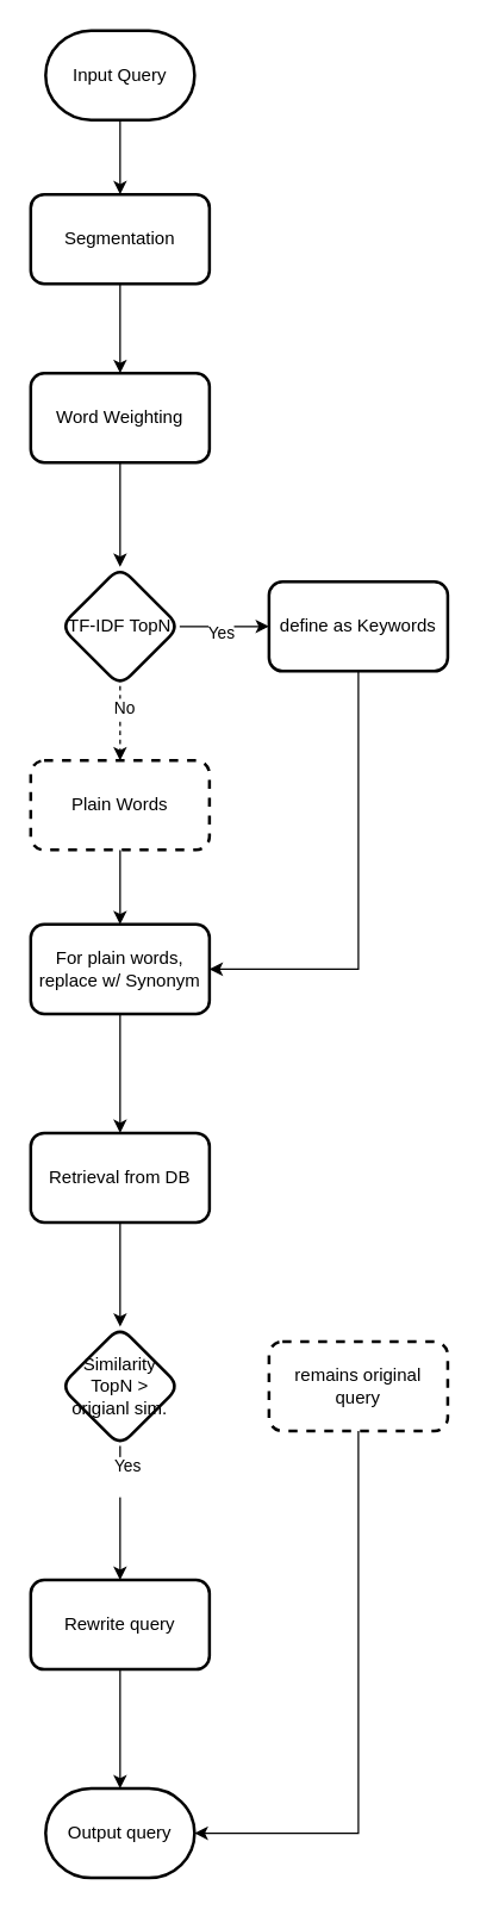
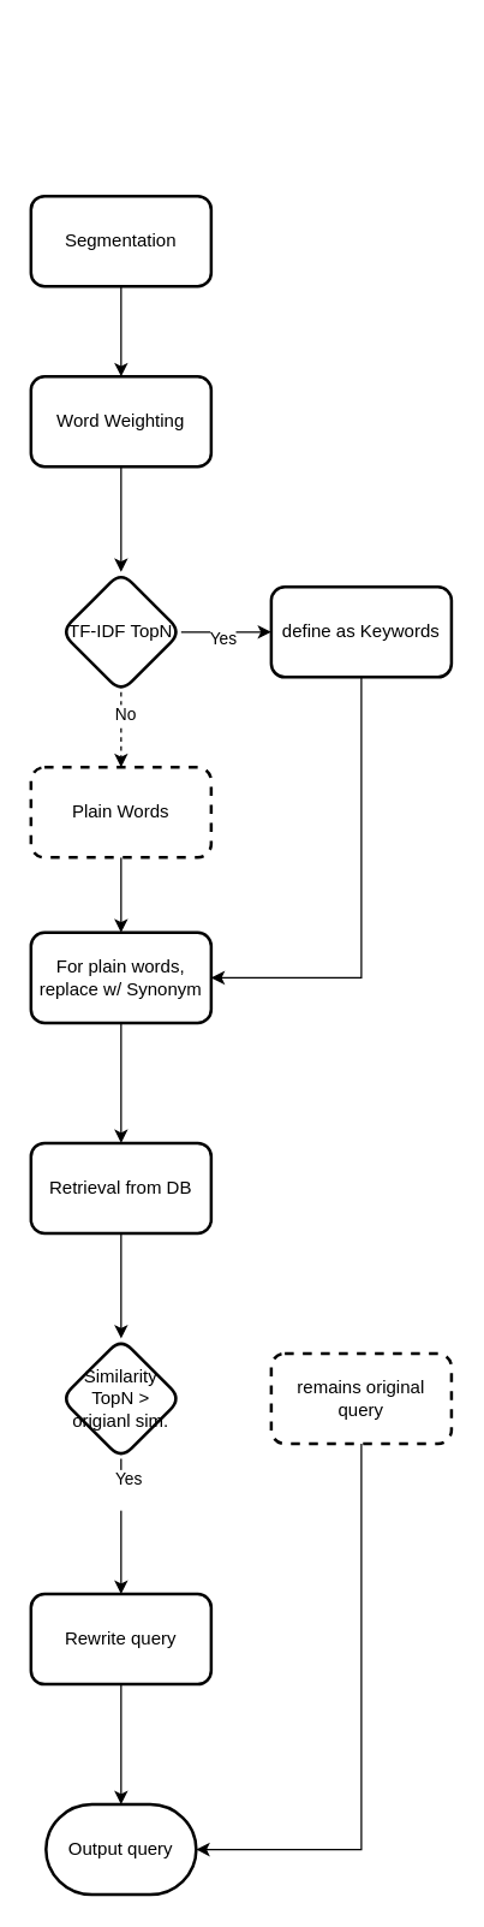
  <mxCell id="0" />
  <mxCell id="1" parent="0" />
- <mxCell id="2" value="" style="edgeStyle=orthogonalEdgeStyle;rounded=0;orthogonalLoop=1;jettySize=auto;html=1;" edge="1" parent="1" source="3" target="5"><mxGeometry relative="1" as="geometry" /></mxCell>
- <mxCell id="3" value="Input Query" style="strokeWidth=2;html=1;shape=mxgraph.flowchart.terminator;whiteSpace=wrap;" vertex="1" parent="1"><mxGeometry x="30" y="20" width="100" height="60" as="geometry" /></mxCell>
  <mxCell id="4" value="" style="edgeStyle=orthogonalEdgeStyle;rounded=0;orthogonalLoop=1;jettySize=auto;html=1;" edge="1" parent="1" source="5" target="7"><mxGeometry relative="1" as="geometry" /></mxCell>
  <mxCell id="5" value="Segmentation" style="rounded=1;whiteSpace=wrap;html=1;strokeWidth=2;" vertex="1" parent="1"><mxGeometry x="20" y="130" width="120" height="60" as="geometry" /></mxCell>
  <mxCell id="6" value="" style="edgeStyle=orthogonalEdgeStyle;rounded=0;orthogonalLoop=1;jettySize=auto;html=1;" edge="1" parent="1" source="7" target="12"><mxGeometry relative="1" as="geometry" /></mxCell>
  <mxCell id="7" value="Word Weighting" style="rounded=1;whiteSpace=wrap;html=1;strokeWidth=2;" vertex="1" parent="1"><mxGeometry x="20" y="250" width="120" height="60" as="geometry" /></mxCell>
  <mxCell id="8" value="" style="edgeStyle=orthogonalEdgeStyle;rounded=0;orthogonalLoop=1;jettySize=auto;html=1;" edge="1" parent="1" source="12" target="14"><mxGeometry relative="1" as="geometry" /></mxCell>
  <mxCell id="9" value="Yes" style="edgeLabel;html=1;align=center;verticalAlign=middle;resizable=0;points=[];" vertex="1" connectable="0" parent="8"><mxGeometry x="-0.107" y="-4" relative="1" as="geometry"><mxPoint as="offset" /></mxGeometry></mxCell>
  <mxCell id="10" value="" style="edgeStyle=orthogonalEdgeStyle;rounded=0;orthogonalLoop=1;jettySize=auto;html=1;dashed=1;" edge="1" parent="1" source="12" target="16"><mxGeometry relative="1" as="geometry" /></mxCell>
  <mxCell id="11" value="No" style="edgeLabel;html=1;align=center;verticalAlign=middle;resizable=0;points=[];" vertex="1" connectable="0" parent="10"><mxGeometry x="-0.444" y="2" relative="1" as="geometry"><mxPoint as="offset" /></mxGeometry></mxCell>
  <mxCell id="12" value="TF-IDF TopN" style="rhombus;whiteSpace=wrap;html=1;rounded=1;strokeWidth=2;" vertex="1" parent="1"><mxGeometry x="40" y="380" width="80" height="80" as="geometry" /></mxCell>
  <mxCell id="13" style="edgeStyle=orthogonalEdgeStyle;rounded=0;orthogonalLoop=1;jettySize=auto;html=1;exitX=0.5;exitY=1;exitDx=0;exitDy=0;entryX=1;entryY=0.5;entryDx=0;entryDy=0;" edge="1" parent="1" source="14" target="18"><mxGeometry relative="1" as="geometry" /></mxCell>
  <mxCell id="14" value="define as Keywords" style="whiteSpace=wrap;html=1;rounded=1;strokeWidth=2;" vertex="1" parent="1"><mxGeometry x="180" y="390" width="120" height="60" as="geometry" /></mxCell>
  <mxCell id="15" value="" style="edgeStyle=orthogonalEdgeStyle;rounded=0;orthogonalLoop=1;jettySize=auto;html=1;" edge="1" parent="1" source="16" target="18"><mxGeometry relative="1" as="geometry" /></mxCell>
  <mxCell id="16" value="Plain Words" style="whiteSpace=wrap;html=1;rounded=1;strokeWidth=2;dashed=1;" vertex="1" parent="1"><mxGeometry x="20" y="510" width="120" height="60" as="geometry" /></mxCell>
  <mxCell id="17" value="" style="edgeStyle=orthogonalEdgeStyle;rounded=0;orthogonalLoop=1;jettySize=auto;html=1;" edge="1" parent="1" source="18" target="20"><mxGeometry relative="1" as="geometry" /></mxCell>
  <mxCell id="18" value="For plain words, replace w/ Synonym" style="whiteSpace=wrap;html=1;rounded=1;strokeWidth=2;" vertex="1" parent="1"><mxGeometry x="20" y="620" width="120" height="60" as="geometry" /></mxCell>
  <mxCell id="19" value="" style="edgeStyle=orthogonalEdgeStyle;rounded=0;orthogonalLoop=1;jettySize=auto;html=1;" edge="1" parent="1" source="20" target="23"><mxGeometry relative="1" as="geometry" /></mxCell>
  <mxCell id="20" value="Retrieval from DB" style="whiteSpace=wrap;html=1;rounded=1;strokeWidth=2;" vertex="1" parent="1"><mxGeometry x="20" y="760" width="120" height="60" as="geometry" /></mxCell>
  <mxCell id="21" value="" style="edgeStyle=orthogonalEdgeStyle;rounded=0;orthogonalLoop=1;jettySize=auto;html=1;" edge="1" parent="1" source="23" target="24"><mxGeometry relative="1" as="geometry" /></mxCell>
  <mxCell id="22" value="Yes&lt;div&gt;&lt;br&gt;&lt;/div&gt;" style="edgeLabel;html=1;align=center;verticalAlign=middle;resizable=0;points=[];" vertex="1" connectable="0" parent="21"><mxGeometry x="-0.56" y="4" relative="1" as="geometry"><mxPoint as="offset" /></mxGeometry></mxCell>
  <mxCell id="23" value="Similarity TopN &amp;gt; origianl sim." style="rhombus;whiteSpace=wrap;html=1;rounded=1;strokeWidth=2;" vertex="1" parent="1"><mxGeometry x="40" y="890" width="80" height="80" as="geometry" /></mxCell>
  <mxCell id="24" value="Rewrite query" style="whiteSpace=wrap;html=1;rounded=1;strokeWidth=2;" vertex="1" parent="1"><mxGeometry x="20" y="1060" width="120" height="60" as="geometry" /></mxCell>
  <mxCell id="25" value="remains original query" style="whiteSpace=wrap;html=1;rounded=1;strokeWidth=2;dashed=1;" vertex="1" parent="1"><mxGeometry x="180" y="900" width="120" height="60" as="geometry" /></mxCell>
  <mxCell id="26" value="Output query" style="strokeWidth=2;html=1;shape=mxgraph.flowchart.terminator;whiteSpace=wrap;" vertex="1" parent="1"><mxGeometry x="30" y="1200" width="100" height="60" as="geometry" /></mxCell>
  <mxCell id="27" style="edgeStyle=orthogonalEdgeStyle;rounded=0;orthogonalLoop=1;jettySize=auto;html=1;exitX=0.5;exitY=1;exitDx=0;exitDy=0;entryX=0.5;entryY=0;entryDx=0;entryDy=0;entryPerimeter=0;" edge="1" parent="1" source="24" target="26"><mxGeometry relative="1" as="geometry" /></mxCell>
  <mxCell id="28" style="edgeStyle=orthogonalEdgeStyle;rounded=0;orthogonalLoop=1;jettySize=auto;html=1;exitX=0.5;exitY=1;exitDx=0;exitDy=0;entryX=1;entryY=0.5;entryDx=0;entryDy=0;entryPerimeter=0;" edge="1" parent="1" source="25" target="26"><mxGeometry relative="1" as="geometry" /></mxCell>
